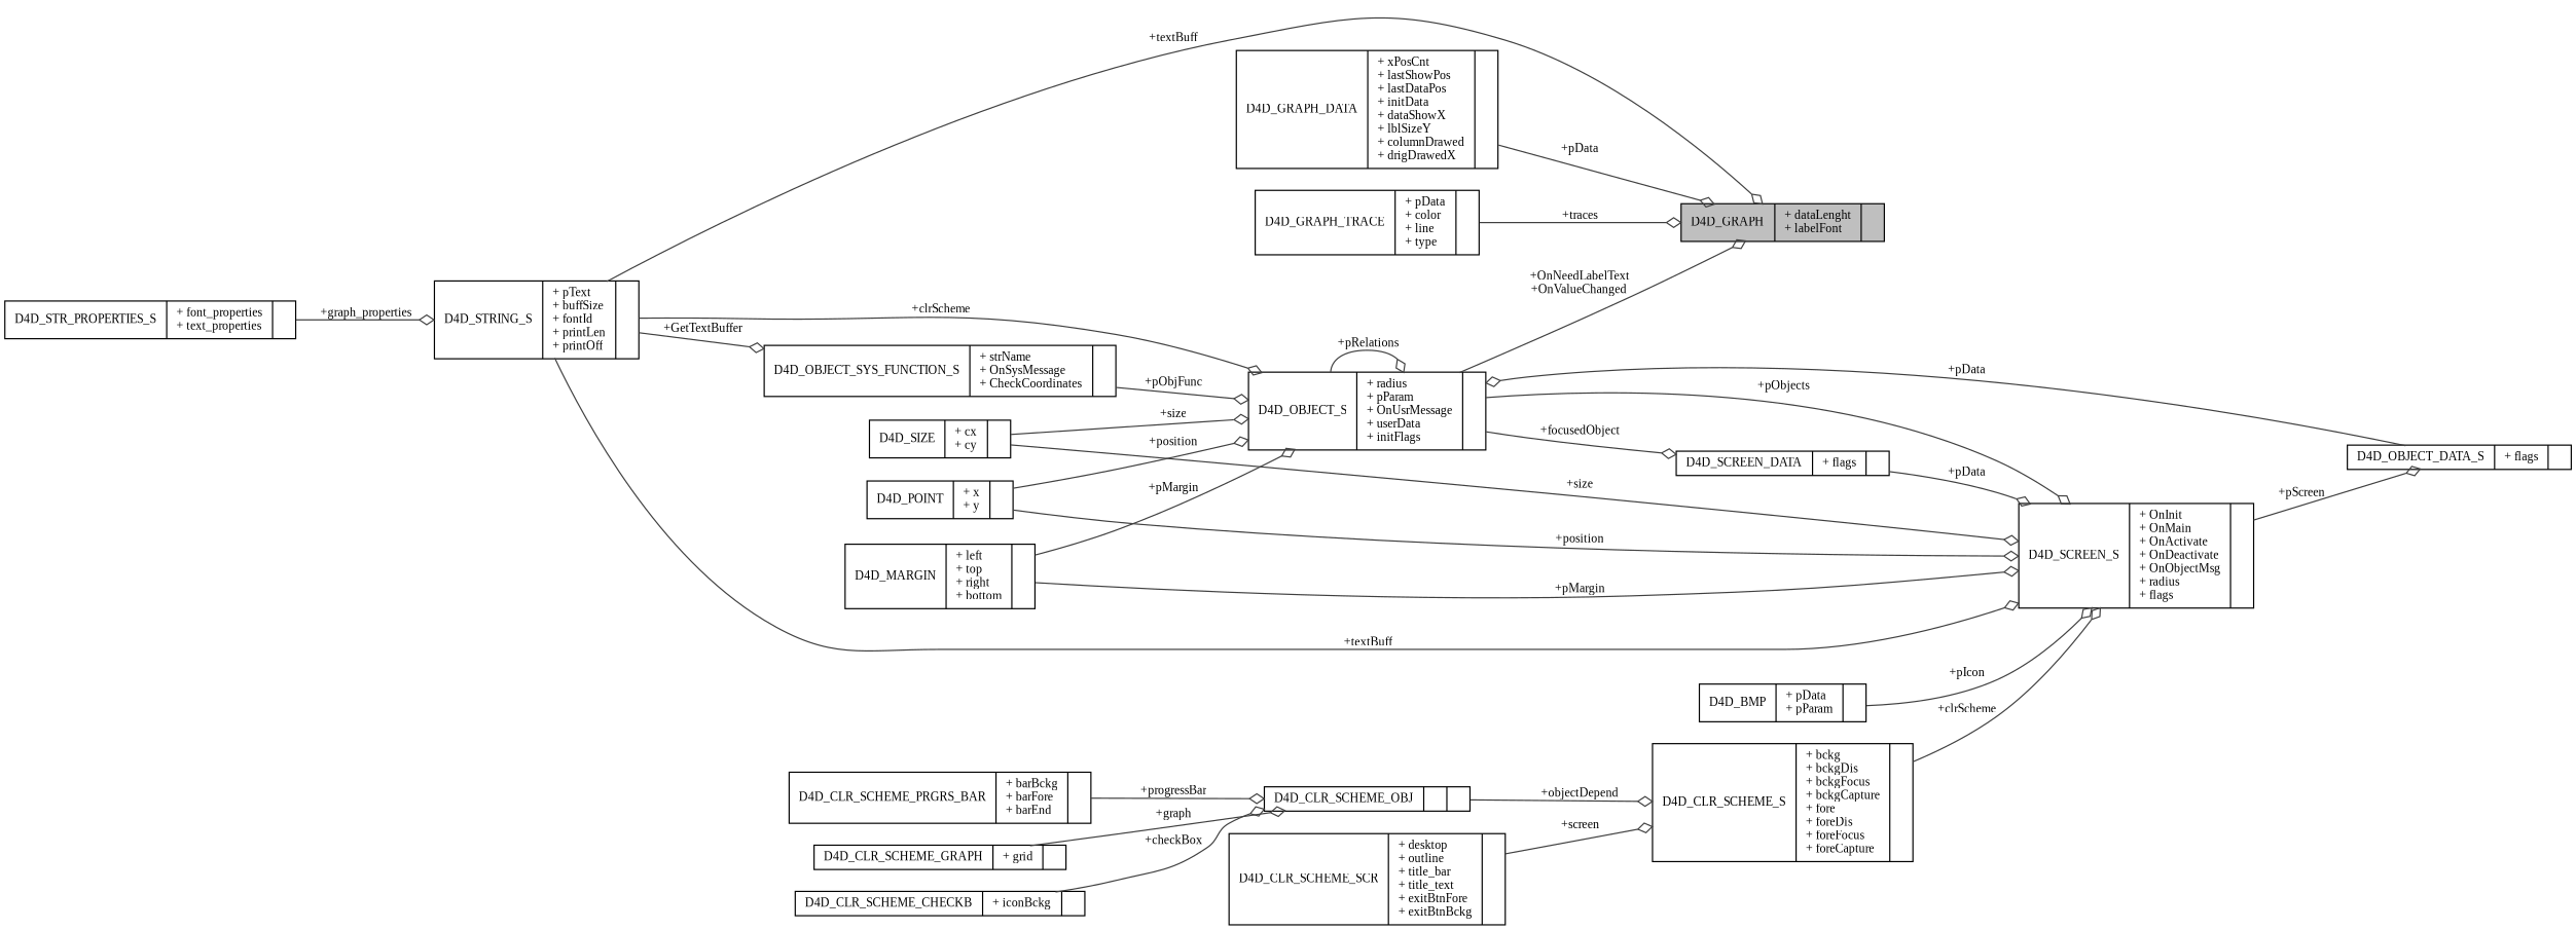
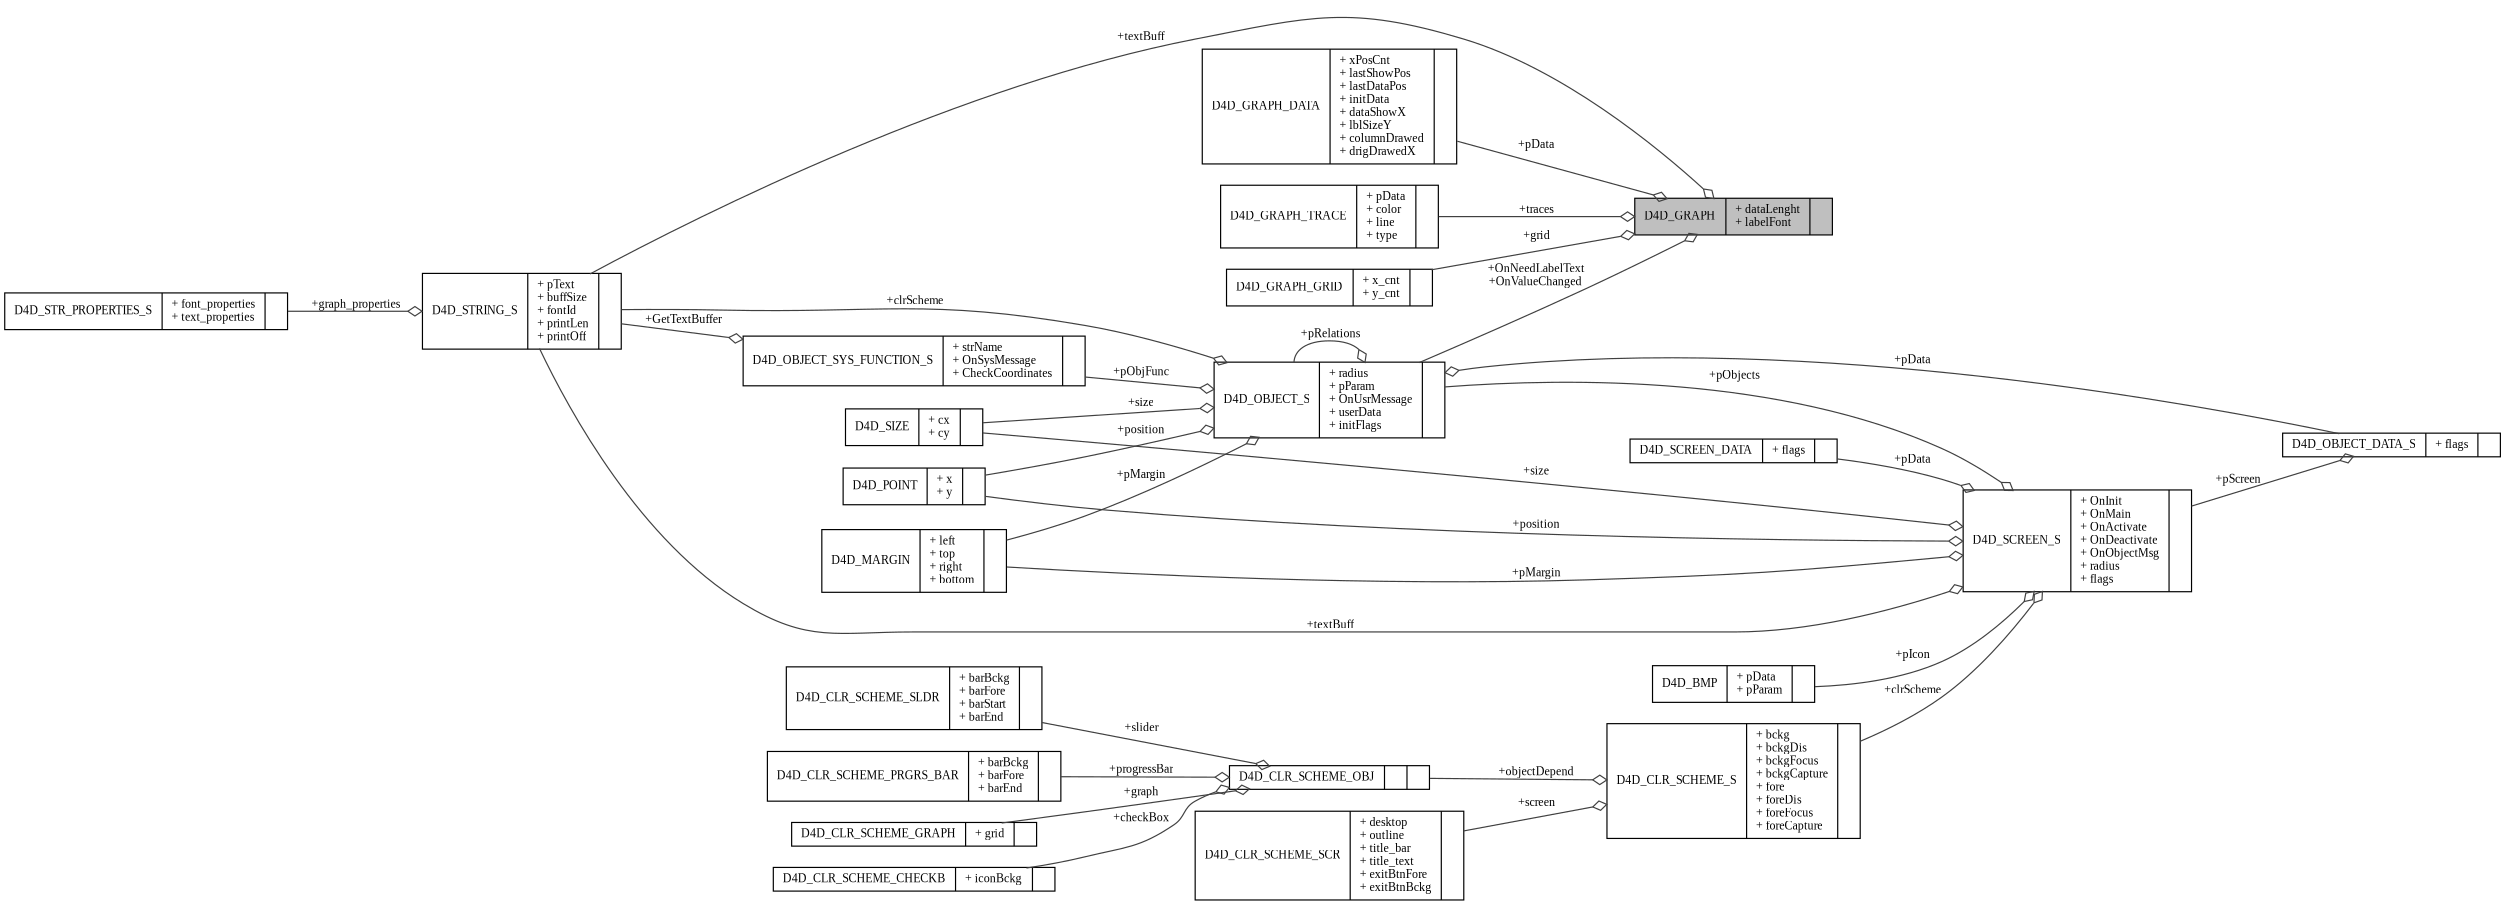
  digraph {
    fontname="Liberation Serif"
    rankdir=LR
    node [color=black fillcolor=white fontname="Liberation Serif" fontsize=10 shape=record style=filled]
    edge [arrowhead=odiamond color=grey25 fontname="Liberation Serif" fontsize=10 labelfontname=Helvetica labelfontsize=10 style=solid]
    n1 [fillcolor=grey75 fontcolor=black height=0.2 label="{D4D_GRAPH\n|+ dataLenght\l+ labelFont\l|}" width=0.4]
    n2 [height=0.2 label="{D4D_GRAPH_TRACE\n|+ pData\l+ color\l+ line\l+ type\l|}" width=0.4]
+   n3 [height=0.2 label="{D4D_GRAPH_GRID\n|+ x_cnt\l+ y_cnt\l|}" width=0.4]
    n4 [height=0.2 label="{D4D_OBJECT_S\n|+ radius\l+ pParam\l+ OnUsrMessage\l+ userData\l+ initFlags\l|}" width=0.4]
    n5 [height=0.2 label="{D4D_SCREEN_S\n|+ OnInit\l+ OnMain\l+ OnActivate\l+ OnDeactivate\l+ OnObjectMsg\l+ radius\l+ flags\l|}" width=0.4]
    n6 [height=0.2 label="{D4D_SCREEN_DATA\n|+ flags\l|}" width=0.4]
    n7 [height=0.2 label="{D4D_OBJECT_DATA_S\n|+ flags\l|}" width=0.4]
    n8 [height=0.2 label="{D4D_SIZE\n|+ cx\l+ cy\l|}" width=0.4]
    n9 [height=0.2 label="{D4D_OBJECT_SYS_FUNCTION_S\n|+ strName\l+ OnSysMessage\l+ CheckCoordinates\l|}" width=0.4]
    n10 [height=0.2 label="{D4D_STRING_S\n|+ pText\l+ buffSize\l+ fontId\l+ printLen\l+ printOff\l|}" width=0.4]
    n11 [height=0.2 label="{D4D_STR_PROPERTIES_S\n|+ font_properties\l+ text_properties\l|}" width=0.4]
    n12 [height=0.2 label="{D4D_POINT\n|+ x\l+ y\l|}" width=0.4]
    n13 [height=0.2 label="{D4D_BMP\n|+ pData\l+ pParam\l|}" width=0.4]
    n14 [height=0.2 label="{D4D_CLR_SCHEME_S\n|+ bckg\l+ bckgDis\l+ bckgFocus\l+ bckgCapture\l+ fore\l+ foreDis\l+ foreFocus\l+ foreCapture\l|}" width=0.4]
    n15 [height=0.2 label="{D4D_CLR_SCHEME_OBJ\n||}" width=0.4]
+   n16 [height=0.2 label="{D4D_CLR_SCHEME_SLDR\n|+ barBckg\l+ barFore\l+ barStart\l+ barEnd\l|}" width=0.4]
    n17 [height=0.2 label="{D4D_CLR_SCHEME_PRGRS_BAR\n|+ barBckg\l+ barFore\l+ barEnd\l|}" width=0.4]
    n18 [height=0.2 label="{D4D_CLR_SCHEME_GRAPH\n|+ grid\l|}" width=0.4]
    n19 [height=0.2 label="{D4D_CLR_SCHEME_CHECKB\n|+ iconBckg\l|}" width=0.4]
    n20 [height=0.2 label="{D4D_CLR_SCHEME_SCR\n|+ desktop\l+ outline\l+ title_bar\l+ title_text\l+ exitBtnFore\l+ exitBtnBckg\l|}" width=0.4]
    n21 [height=0.2 label="{D4D_MARGIN\n|+ left\l+ top\l+ right\l+ bottom\l|}" width=0.4]
    n22 [height=0.2 label="{D4D_GRAPH_DATA\n|+ xPosCnt\l+ lastShowPos\l+ lastDataPos\l+ initData\l+ dataShowX\l+ lblSizeY\l+ columnDrawed\l+ drigDrawedX\l|}" width=0.4]
    n2 -> n1 [label=" +traces"]
+   n3 -> n1 [label=" +grid"]
    n4 -> n1 [label=" +OnNeedLabelText\n+OnValueChanged"]
    n4 -> n4 [label=" +pRelations"]
    n4 -> n5 [label=" +pObjects"]
-   n4 -> n6 [label=" +focusedObject"]
    n5 -> n7 [label=" +pScreen"]
    n6 -> n5 [label=" +pData"]
    n7 -> n4 [label=" +pData"]
    n8 -> n4 [label=" +size"]
    n8 -> n5 [label=" +size"]
    n9 -> n4 [label=" +pObjFunc"]
    n10 -> n1 [label=" +textBuff"]
    n10 -> n4 [label=" +clrScheme"]
    n10 -> n5 [label=" +textBuff"]
    n10 -> n9 [label=" +GetTextBuffer"]
    n11 -> n10 [label=" +graph_properties"]
    n12 -> n4 [label=" +position"]
    n12 -> n5 [label=" +position"]
    n13 -> n5 [label=" +pIcon"]
    n14 -> n5 [label=" +clrScheme"]
    n15 -> n14 [label=" +objectDepend"]
+   n16 -> n15 [label=" +slider"]
    n17 -> n15 [label=" +progressBar"]
    n18 -> n15 [label=" +graph"]
    n19 -> n15 [label=" +checkBox"]
    n20 -> n14 [label=" +screen"]
    n21 -> n4 [label=" +pMargin"]
    n21 -> n5 [label=" +pMargin"]
    n22 -> n1 [label=" +pData"]
  }
